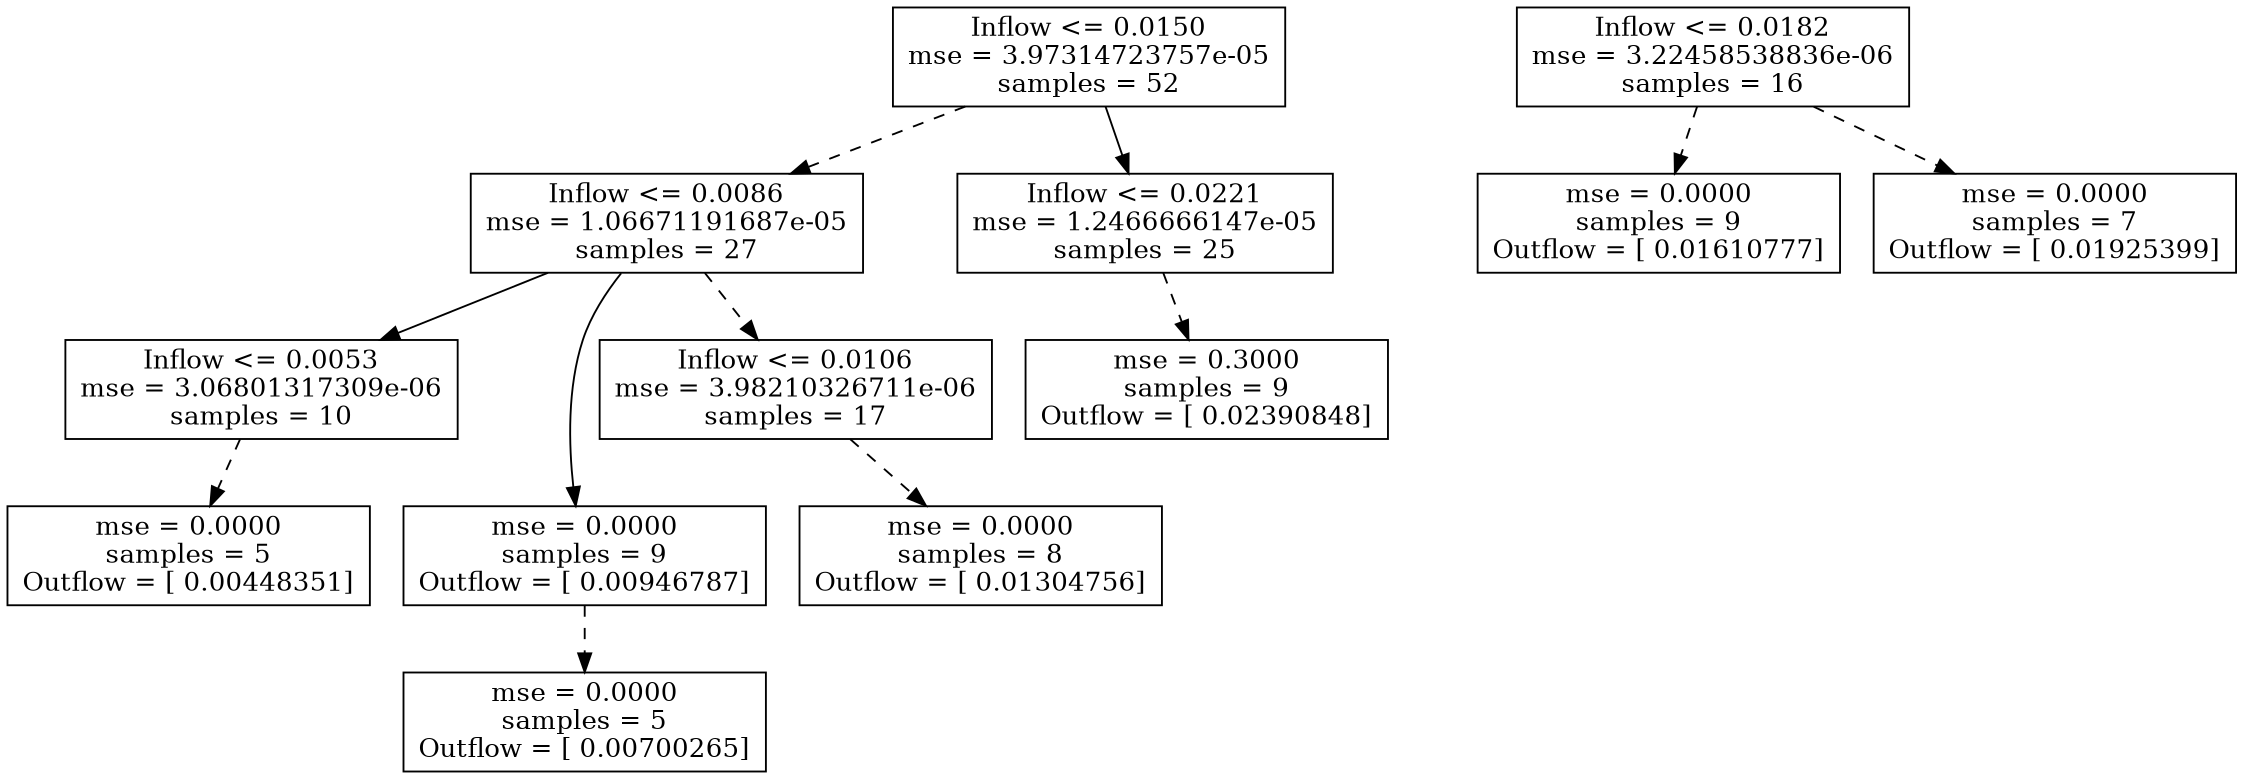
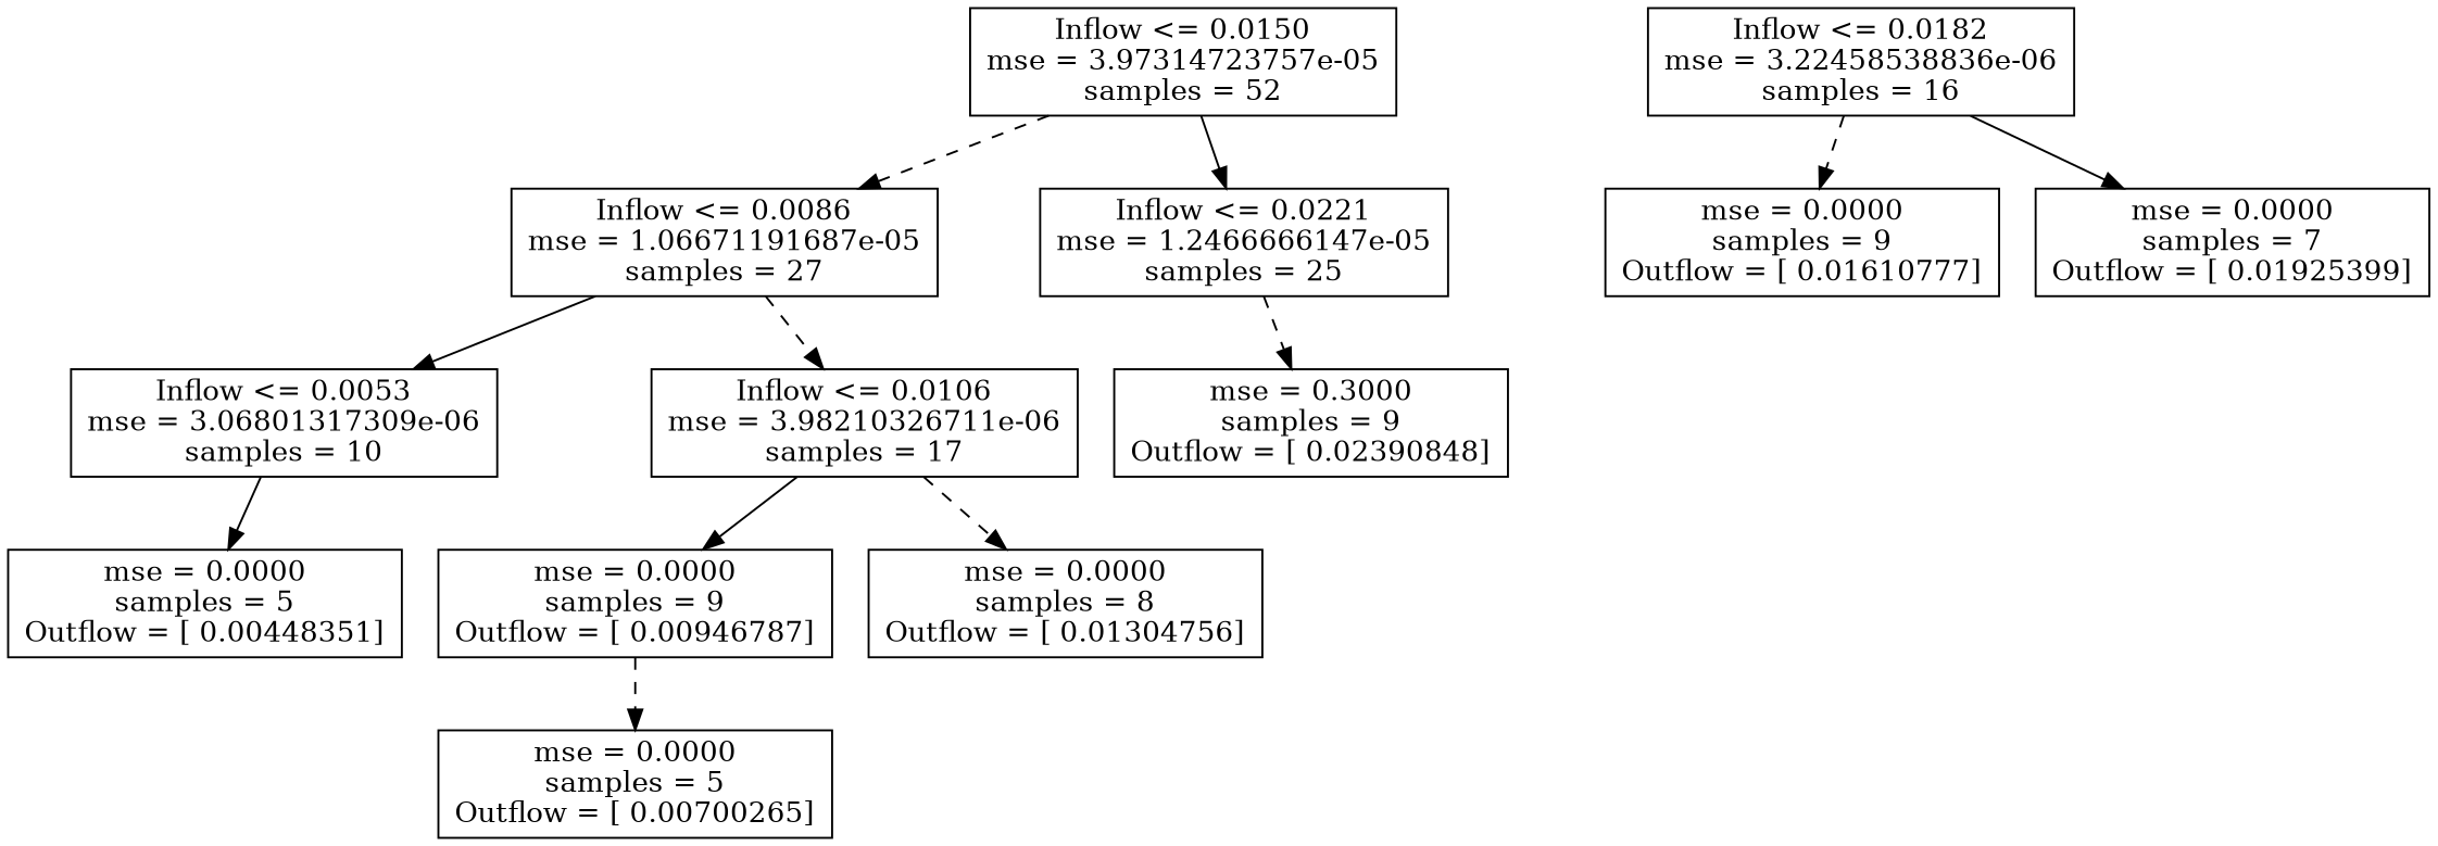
  digraph {
    node [shape=box]
    edge [style=dashed]
    n1 [label="Inflow <= 0.0150\nmse = 3.97314723757e-05\nsamples = 52"]
    n2 [label="Inflow <= 0.0086\nmse = 1.06671191687e-05\nsamples = 27"]
    n3 [label="Inflow <= 0.0221\nmse = 1.2466666147e-05\nsamples = 25"]
    n4 [label="Inflow <= 0.0053\nmse = 3.06801317309e-06\nsamples = 10"]
    n5 [label="Inflow <= 0.0106\nmse = 3.98210326711e-06\nsamples = 17"]
    n6 [label="mse = 0.3000\nsamples = 9\nOutflow = [ 0.02390848]"]
    n7 [label="mse = 0.0000\nsamples = 5\nOutflow = [ 0.00448351]"]
    n8 [label="mse = 0.0000\nsamples = 9\nOutflow = [ 0.00946787]"]
    n9 [label="mse = 0.0000\nsamples = 8\nOutflow = [ 0.01304756]"]
    n10 [label="mse = 0.0000\nsamples = 5\nOutflow = [ 0.00700265]"]
    n11 [label="Inflow <= 0.0182\nmse = 3.22458538836e-06\nsamples = 16"]
    n12 [label="mse = 0.0000\nsamples = 9\nOutflow = [ 0.01610777]"]
    n13 [label="mse = 0.0000\nsamples = 7\nOutflow = [ 0.01925399]"]
    n1 -> n2
    n1 -> n3 [style=solid]
    n2 -> n4 [style=solid]
    n2 -> n5
    n3 -> n6
-   n4 -> n7
-   n2 -> n8 [style=solid]
+   n4 -> n7 [style=solid]
+   n5 -> n8 [style=solid]
    n5 -> n9
    n8 -> n10
    n11 -> n12
-   n11 -> n13
+   n11 -> n13 [style=solid]
  }
